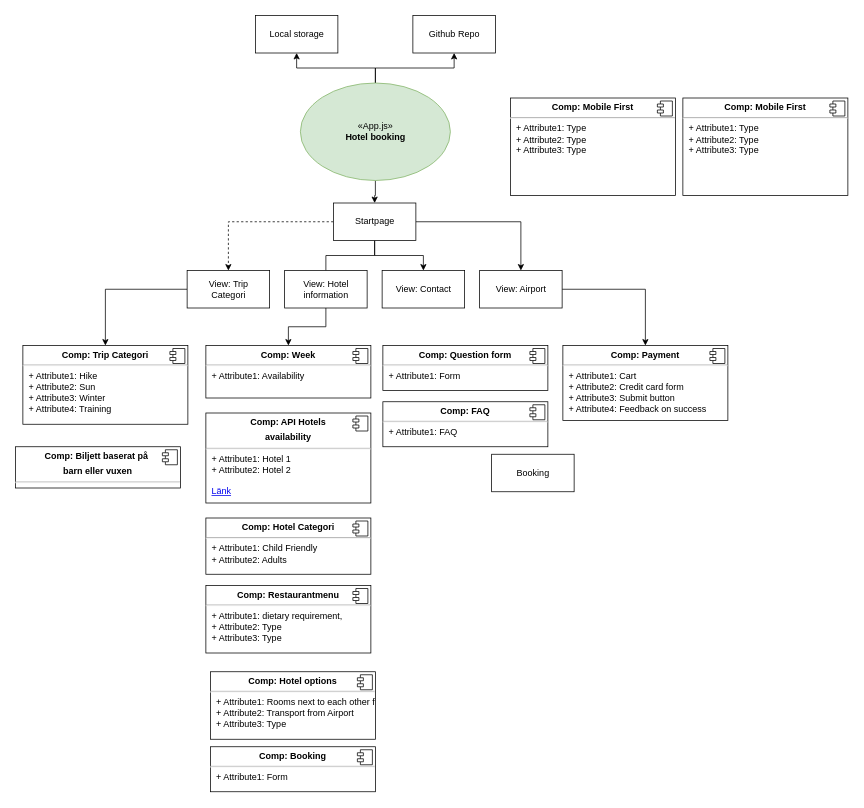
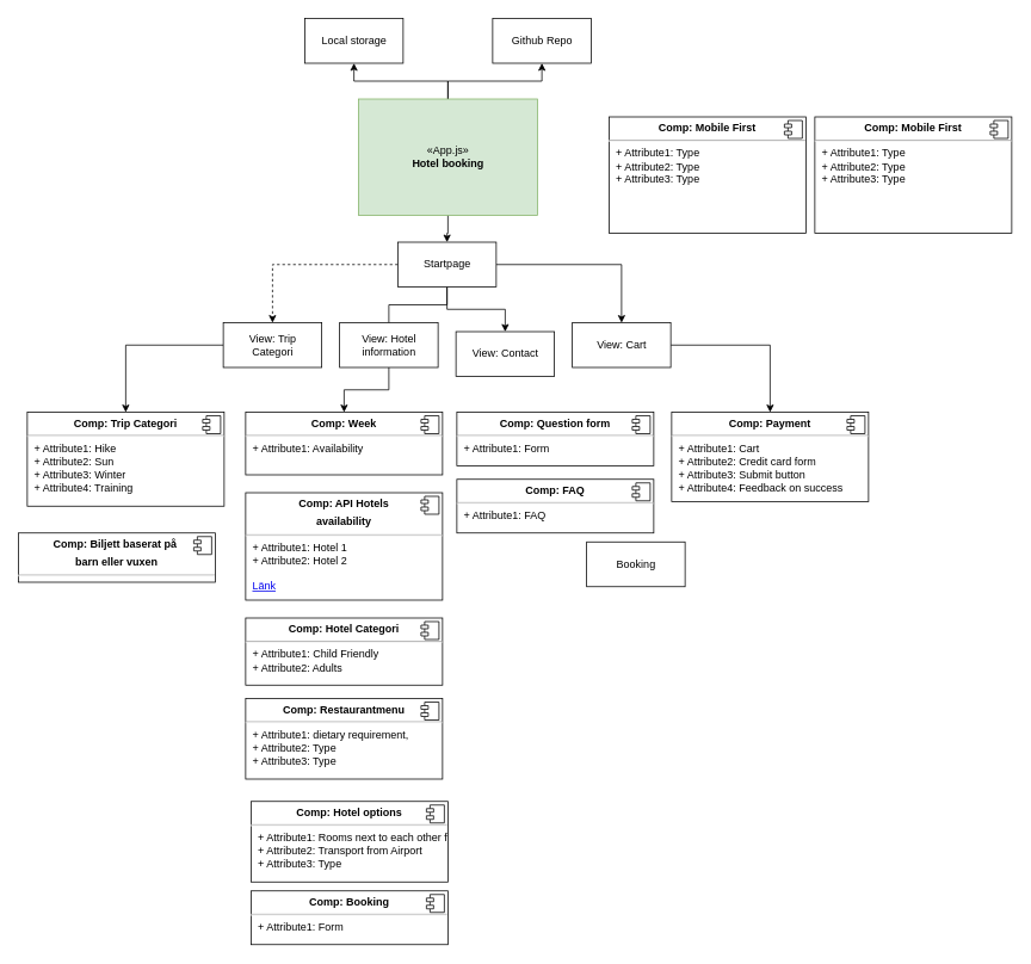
  <mxCell id="0" />
  <mxCell id="1" parent="0" />
  <mxCell id="2" value="&lt;p style=&quot;margin:0px;margin-top:6px;text-align:center;&quot;&gt;&lt;b&gt;Comp: Trip Categori&lt;/b&gt;&lt;/p&gt;&lt;hr&gt;&lt;p style=&quot;margin:0px;margin-left:8px;&quot;&gt;+ Attribute1: Hike&lt;br&gt;+ Attribute2: Sun&lt;/p&gt;&lt;p style=&quot;margin:0px;margin-left:8px;&quot;&gt;+ Attribute3: Winter&lt;br&gt;&lt;/p&gt;&lt;p style=&quot;margin:0px;margin-left:8px;&quot;&gt;+ Attribute4: Training&lt;br&gt;&lt;/p&gt;" style="align=left;overflow=fill;html=1;dropTarget=0;" parent="1" vertex="1"><mxGeometry x="30" y="460" width="220" height="105" as="geometry" /></mxCell>
  <mxCell id="3" value="" style="shape=component;jettyWidth=8;jettyHeight=4;" parent="2" vertex="1"><mxGeometry x="1" width="20" height="20" relative="1" as="geometry"><mxPoint x="-24" y="4" as="offset" /></mxGeometry></mxCell>
  <mxCell id="4" value="&lt;p style=&quot;margin:0px;margin-top:6px;text-align:center;&quot;&gt;&lt;b&gt;Comp: Mobile First&lt;/b&gt;&lt;/p&gt;&lt;hr&gt;&lt;p style=&quot;margin:0px;margin-left:8px;&quot;&gt;+ Attribute1: Type&lt;br&gt;+ Attribute2: Type&lt;/p&gt;&lt;p style=&quot;margin:0px;margin-left:8px;&quot;&gt;+ Attribute3: Type&lt;br&gt;&lt;/p&gt;" style="align=left;overflow=fill;html=1;dropTarget=0;" parent="1" vertex="1"><mxGeometry x="680" y="130" width="220" height="130" as="geometry" /></mxCell>
  <mxCell id="5" value="" style="shape=component;jettyWidth=8;jettyHeight=4;" parent="4" vertex="1"><mxGeometry x="1" width="20" height="20" relative="1" as="geometry"><mxPoint x="-24" y="4" as="offset" /></mxGeometry></mxCell>
  <mxCell id="6" value="&lt;p style=&quot;margin:0px;margin-top:6px;text-align:center;&quot;&gt;&lt;b&gt;Comp: Week&lt;/b&gt;&lt;/p&gt;&lt;hr&gt;&lt;p style=&quot;margin:0px;margin-left:8px;&quot;&gt;+ Attribute1: Availability&amp;nbsp;&lt;/p&gt;" style="align=left;overflow=fill;html=1;dropTarget=0;" parent="1" vertex="1"><mxGeometry x="274" y="460" width="220" height="70" as="geometry" /></mxCell>
  <mxCell id="7" value="" style="shape=component;jettyWidth=8;jettyHeight=4;" parent="6" vertex="1"><mxGeometry x="1" width="20" height="20" relative="1" as="geometry"><mxPoint x="-24" y="4" as="offset" /></mxGeometry></mxCell>
  <mxCell id="8" value="&lt;p style=&quot;margin:0px;margin-top:6px;text-align:center;&quot;&gt;&lt;b&gt;Comp: Hotel Categori&lt;/b&gt;&lt;/p&gt;&lt;hr&gt;&lt;p style=&quot;margin:0px;margin-left:8px;&quot;&gt;+ Attribute1: Child Friendly&amp;nbsp;&lt;br&gt;+ Attribute2: Adults&lt;/p&gt;&lt;p style=&quot;margin:0px;margin-left:8px;&quot;&gt;&lt;br&gt;&lt;/p&gt;" style="align=left;overflow=fill;html=1;dropTarget=0;" parent="1" vertex="1"><mxGeometry x="274" y="690" width="220" height="75" as="geometry" /></mxCell>
  <mxCell id="9" value="" style="shape=component;jettyWidth=8;jettyHeight=4;" parent="8" vertex="1"><mxGeometry x="1" width="20" height="20" relative="1" as="geometry"><mxPoint x="-24" y="4" as="offset" /></mxGeometry></mxCell>
  <mxCell id="10" value="&lt;p style=&quot;margin:0px;margin-top:6px;text-align:center;&quot;&gt;&lt;b&gt;Comp: Hotel options&lt;/b&gt;&lt;/p&gt;&lt;hr&gt;&lt;p style=&quot;margin:0px;margin-left:8px;&quot;&gt;+ Attribute1: Rooms next to each other f&lt;br&gt;+ Attribute2: Transport from Airport&lt;/p&gt;&lt;p style=&quot;margin:0px;margin-left:8px;&quot;&gt;+ Attribute3: Type&lt;br&gt;&lt;/p&gt;" style="align=left;overflow=fill;html=1;dropTarget=0;" parent="1" vertex="1"><mxGeometry x="280" y="895" width="220" height="90" as="geometry" /></mxCell>
  <mxCell id="11" value="" style="shape=component;jettyWidth=8;jettyHeight=4;" parent="10" vertex="1"><mxGeometry x="1" width="20" height="20" relative="1" as="geometry"><mxPoint x="-24" y="4" as="offset" /></mxGeometry></mxCell>
  <mxCell id="12" value="&lt;p style=&quot;margin:0px;margin-top:6px;text-align:center;&quot;&gt;&lt;b&gt;Comp: Restaurantmenu&lt;/b&gt;&lt;/p&gt;&lt;hr&gt;&lt;p style=&quot;margin:0px;margin-left:8px;&quot;&gt;+ Attribute1:&amp;nbsp;dietary requirement,&lt;br&gt;+ Attribute2: Type&lt;/p&gt;&lt;p style=&quot;margin:0px;margin-left:8px;&quot;&gt;+ Attribute3: Type&lt;br&gt;&lt;/p&gt;" style="align=left;overflow=fill;html=1;dropTarget=0;" parent="1" vertex="1"><mxGeometry x="274" y="780" width="220" height="90" as="geometry" /></mxCell>
  <mxCell id="13" value="" style="shape=component;jettyWidth=8;jettyHeight=4;" parent="12" vertex="1"><mxGeometry x="1" width="20" height="20" relative="1" as="geometry"><mxPoint x="-24" y="4" as="offset" /></mxGeometry></mxCell>
  <mxCell id="14" value="&lt;p style=&quot;margin:0px;margin-top:6px;text-align:center;&quot;&gt;&lt;b&gt;Comp: Question form&lt;/b&gt;&lt;/p&gt;&lt;hr&gt;&lt;p style=&quot;margin:0px;margin-left:8px;&quot;&gt;+ Attribute1: Form&lt;/p&gt;&lt;p style=&quot;margin: 0px 0px 0px 8px;&quot;&gt;&lt;br&gt;&lt;/p&gt;" style="align=left;overflow=fill;html=1;dropTarget=0;" parent="1" vertex="1"><mxGeometry x="510" y="460" width="220" height="60" as="geometry" /></mxCell>
  <mxCell id="15" value="" style="shape=component;jettyWidth=8;jettyHeight=4;" parent="14" vertex="1"><mxGeometry x="1" width="20" height="20" relative="1" as="geometry"><mxPoint x="-24" y="4" as="offset" /></mxGeometry></mxCell>
  <mxCell id="16" value="&lt;p style=&quot;margin:0px;margin-top:6px;text-align:center;&quot;&gt;&lt;b&gt;Comp: Payment&lt;/b&gt;&lt;/p&gt;&lt;hr&gt;&lt;p style=&quot;margin:0px;margin-left:8px;&quot;&gt;+ Attribute1: Cart&lt;/p&gt;&lt;p style=&quot;margin: 0px 0px 0px 8px;&quot;&gt;+ Attribute2: Credit card form&lt;/p&gt;&lt;p style=&quot;margin: 0px 0px 0px 8px;&quot;&gt;+ Attribute3: Submit button&lt;/p&gt;&lt;p style=&quot;margin: 0px 0px 0px 8px;&quot;&gt;+ Attribute4: Feedback on success&amp;nbsp;&lt;br&gt;&lt;/p&gt;&lt;p style=&quot;margin: 0px 0px 0px 8px;&quot;&gt;&lt;br&gt;&lt;/p&gt;&lt;p style=&quot;margin: 0px 0px 0px 8px;&quot;&gt;&lt;br&gt;&lt;/p&gt;" style="align=left;overflow=fill;html=1;dropTarget=0;" parent="1" vertex="1"><mxGeometry x="750" y="460" width="220" height="100" as="geometry" /></mxCell>
  <mxCell id="17" value="" style="shape=component;jettyWidth=8;jettyHeight=4;" parent="16" vertex="1"><mxGeometry x="1" width="20" height="20" relative="1" as="geometry"><mxPoint x="-24" y="4" as="offset" /></mxGeometry></mxCell>
  <mxCell id="18" style="edgeStyle=orthogonalEdgeStyle;rounded=0;orthogonalLoop=1;jettySize=auto;html=1;entryX=0.5;entryY=1;entryDx=0;entryDy=0;" parent="1" source="21" target="22" edge="1"><mxGeometry relative="1" as="geometry" /></mxCell>
  <mxCell id="19" style="edgeStyle=orthogonalEdgeStyle;rounded=0;orthogonalLoop=1;jettySize=auto;html=1;" parent="1" source="21" target="23" edge="1"><mxGeometry relative="1" as="geometry" /></mxCell>
  <mxCell id="20" style="edgeStyle=orthogonalEdgeStyle;rounded=0;orthogonalLoop=1;jettySize=auto;html=1;" parent="1" source="21" target="28" edge="1"><mxGeometry relative="1" as="geometry" /></mxCell>
- <mxCell id="21" value="«App.js»&lt;br&gt;&lt;b&gt;Hotel booking&lt;/b&gt;" style="ellipse;html=1;fillColor=#d5e8d4;strokeColor=#82b366;" parent="1" vertex="1"><mxGeometry x="400" y="110" width="200" height="130" as="geometry" /></mxCell>
+ <mxCell id="21" value="«App.js»&lt;br&gt;&lt;b&gt;Hotel booking&lt;/b&gt;" style="html=1;fillColor=#d5e8d4;strokeColor=#82b366;" parent="1" vertex="1"><mxGeometry x="400" y="110" width="200" height="130" as="geometry" /></mxCell>
  <mxCell id="22" value="Local storage" style="html=1;" parent="1" vertex="1"><mxGeometry x="340" y="20" width="110" height="50" as="geometry" /></mxCell>
  <mxCell id="23" value="Github Repo" style="html=1;" parent="1" vertex="1"><mxGeometry x="550" y="20" width="110" height="50" as="geometry" /></mxCell>
  <mxCell id="24" style="edgeStyle=orthogonalEdgeStyle;rounded=0;orthogonalLoop=1;jettySize=auto;html=1;dashed=1;" parent="1" source="28" target="30" edge="1"><mxGeometry relative="1" as="geometry" /></mxCell>
  <mxCell id="25" style="edgeStyle=orthogonalEdgeStyle;rounded=0;orthogonalLoop=1;jettySize=auto;html=1;entryX=0.5;entryY=0;entryDx=0;entryDy=0;endArrow=none;" parent="1" source="28" target="32" edge="1"><mxGeometry relative="1" as="geometry" /></mxCell>
  <mxCell id="26" style="edgeStyle=orthogonalEdgeStyle;rounded=0;orthogonalLoop=1;jettySize=auto;html=1;entryX=0.5;entryY=0;entryDx=0;entryDy=0;" parent="1" source="28" target="33" edge="1"><mxGeometry relative="1" as="geometry" /></mxCell>
  <mxCell id="27" style="edgeStyle=orthogonalEdgeStyle;rounded=0;orthogonalLoop=1;jettySize=auto;html=1;" parent="1" source="28" target="35" edge="1"><mxGeometry relative="1" as="geometry" /></mxCell>
  <mxCell id="28" value="Startpage" style="html=1;" parent="1" vertex="1"><mxGeometry x="444" y="270" width="110" height="50" as="geometry" /></mxCell>
  <mxCell id="29" style="edgeStyle=orthogonalEdgeStyle;rounded=0;orthogonalLoop=1;jettySize=auto;html=1;entryX=0.5;entryY=0;entryDx=0;entryDy=0;exitX=0;exitY=0.5;exitDx=0;exitDy=0;" parent="1" source="30" target="2" edge="1"><mxGeometry relative="1" as="geometry" /></mxCell>
  <mxCell id="30" value="View: Trip &lt;br&gt;Categori" style="html=1;" parent="1" vertex="1"><mxGeometry x="249" y="360" width="110" height="50" as="geometry" /></mxCell>
  <mxCell id="31" style="edgeStyle=orthogonalEdgeStyle;rounded=0;orthogonalLoop=1;jettySize=auto;html=1;" parent="1" source="32" target="6" edge="1"><mxGeometry relative="1" as="geometry" /></mxCell>
  <mxCell id="32" value="View: Hotel &lt;br&gt;information" style="html=1;" parent="1" vertex="1"><mxGeometry x="379" y="360" width="110" height="50" as="geometry" /></mxCell>
- <mxCell id="33" value="View: Contact" style="html=1;" parent="1" vertex="1"><mxGeometry x="509" y="360" width="110" height="50" as="geometry" /></mxCell>
+ <mxCell id="33" value="View: Contact" style="html=1;" parent="1" vertex="1"><mxGeometry x="509" y="370" width="110" height="50" as="geometry" /></mxCell>
  <mxCell id="34" style="edgeStyle=orthogonalEdgeStyle;rounded=0;orthogonalLoop=1;jettySize=auto;html=1;" parent="1" source="35" target="16" edge="1"><mxGeometry relative="1" as="geometry" /></mxCell>
- <mxCell id="35" value="View: Airport" style="html=1;" parent="1" vertex="1"><mxGeometry x="639" y="360" width="110" height="50" as="geometry" /></mxCell>
+ <mxCell id="35" value="View: Cart" style="html=1;" parent="1" vertex="1"><mxGeometry x="639" y="360" width="110" height="50" as="geometry" /></mxCell>
  <mxCell id="36" value="&lt;p style=&quot;margin:0px;margin-top:6px;text-align:center;&quot;&gt;&lt;b&gt;Comp: FAQ&lt;/b&gt;&lt;/p&gt;&lt;hr&gt;&lt;p style=&quot;margin:0px;margin-left:8px;&quot;&gt;&lt;span style=&quot;background-color: initial;&quot;&gt;+ Attribute1: FAQ&lt;/span&gt;&lt;br&gt;&lt;/p&gt;&lt;p style=&quot;margin: 0px 0px 0px 8px;&quot;&gt;&lt;br&gt;&lt;/p&gt;" style="align=left;overflow=fill;html=1;dropTarget=0;" parent="1" vertex="1"><mxGeometry x="510" y="535" width="220" height="60" as="geometry" /></mxCell>
  <mxCell id="37" value="" style="shape=component;jettyWidth=8;jettyHeight=4;" parent="36" vertex="1"><mxGeometry x="1" width="20" height="20" relative="1" as="geometry"><mxPoint x="-24" y="4" as="offset" /></mxGeometry></mxCell>
  <mxCell id="38" value="&lt;p style=&quot;margin:0px;margin-top:6px;text-align:center;&quot;&gt;&lt;b&gt;Comp: Booking&lt;/b&gt;&lt;/p&gt;&lt;hr&gt;&lt;p style=&quot;margin:0px;margin-left:8px;&quot;&gt;+ Attribute1: Form&lt;/p&gt;&lt;p style=&quot;margin: 0px 0px 0px 8px;&quot;&gt;&lt;br&gt;&lt;/p&gt;" style="align=left;overflow=fill;html=1;dropTarget=0;" parent="1" vertex="1"><mxGeometry x="280" y="995" width="220" height="60" as="geometry" /></mxCell>
  <mxCell id="39" value="" style="shape=component;jettyWidth=8;jettyHeight=4;" parent="38" vertex="1"><mxGeometry x="1" width="20" height="20" relative="1" as="geometry"><mxPoint x="-24" y="4" as="offset" /></mxGeometry></mxCell>
  <mxCell id="40" value="Booking" style="html=1;" parent="1" vertex="1"><mxGeometry x="655" y="605" width="110" height="50" as="geometry" /></mxCell>
  <mxCell id="41" value="&lt;p style=&quot;margin:0px;margin-top:6px;text-align:center;&quot;&gt;&lt;b&gt;Comp: API Hotels&lt;br&gt;&lt;/b&gt;&lt;/p&gt;&lt;p style=&quot;margin:0px;margin-top:6px;text-align:center;&quot;&gt;&lt;b&gt;availability&lt;/b&gt;&lt;br&gt;&lt;/p&gt;&lt;hr&gt;&lt;p style=&quot;margin:0px;margin-left:8px;&quot;&gt;+ Attribute1: Hotel 1&lt;br&gt;+ Attribute2: Hotel 2&lt;/p&gt;&lt;p style=&quot;margin:0px;margin-left:8px;&quot;&gt;&lt;br&gt;&lt;/p&gt;&lt;p style=&quot;margin:0px;margin-left:8px;&quot;&gt;&lt;a href=&quot;https://developer.bcdtravel.com/apis/hotel-api/#/reference/generic/getconfigurations/get_availability&quot;&gt;Länk&lt;/a&gt;&lt;/p&gt;&lt;p style=&quot;margin:0px;margin-left:8px;&quot;&gt;&lt;br&gt;&lt;/p&gt;&lt;p style=&quot;margin:0px;margin-left:8px;&quot;&gt;&lt;br&gt;&lt;/p&gt;&lt;p style=&quot;margin:0px;margin-left:8px;&quot;&gt;&lt;br&gt;&lt;/p&gt;" style="align=left;overflow=fill;html=1;dropTarget=0;" parent="1" vertex="1"><mxGeometry x="274" y="550" width="220" height="120" as="geometry" /></mxCell>
  <mxCell id="42" value="" style="shape=component;jettyWidth=8;jettyHeight=4;" parent="41" vertex="1"><mxGeometry x="1" width="20" height="20" relative="1" as="geometry"><mxPoint x="-24" y="4" as="offset" /></mxGeometry></mxCell>
  <mxCell id="43" value="&lt;p style=&quot;margin:0px;margin-top:6px;text-align:center;&quot;&gt;&lt;b&gt;Comp: Mobile First&lt;/b&gt;&lt;/p&gt;&lt;hr&gt;&lt;p style=&quot;margin:0px;margin-left:8px;&quot;&gt;+ Attribute1: Type&lt;br&gt;+ Attribute2: Type&lt;/p&gt;&lt;p style=&quot;margin:0px;margin-left:8px;&quot;&gt;+ Attribute3: Type&lt;br&gt;&lt;/p&gt;" style="align=left;overflow=fill;html=1;dropTarget=0;" parent="1" vertex="1"><mxGeometry x="910" y="130" width="220" height="130" as="geometry" /></mxCell>
  <mxCell id="44" value="" style="shape=component;jettyWidth=8;jettyHeight=4;" parent="43" vertex="1"><mxGeometry x="1" width="20" height="20" relative="1" as="geometry"><mxPoint x="-24" y="4" as="offset" /></mxGeometry></mxCell>
  <mxCell id="45" value="&lt;p style=&quot;margin:0px;margin-top:6px;text-align:center;&quot;&gt;&lt;b&gt;Comp: Biljett baserat på&amp;nbsp;&lt;/b&gt;&lt;/p&gt;&lt;p style=&quot;margin:0px;margin-top:6px;text-align:center;&quot;&gt;&lt;b&gt;barn eller vuxen&lt;/b&gt;&lt;/p&gt;&lt;hr&gt;&lt;p style=&quot;margin:0px;margin-left:8px;&quot;&gt;&lt;br&gt;&lt;/p&gt;" style="align=left;overflow=fill;html=1;dropTarget=0;" parent="1" vertex="1"><mxGeometry x="20" y="595" width="220" height="55" as="geometry" /></mxCell>
  <mxCell id="46" value="" style="shape=component;jettyWidth=8;jettyHeight=4;" parent="45" vertex="1"><mxGeometry x="1" width="20" height="20" relative="1" as="geometry"><mxPoint x="-24" y="4" as="offset" /></mxGeometry></mxCell>
